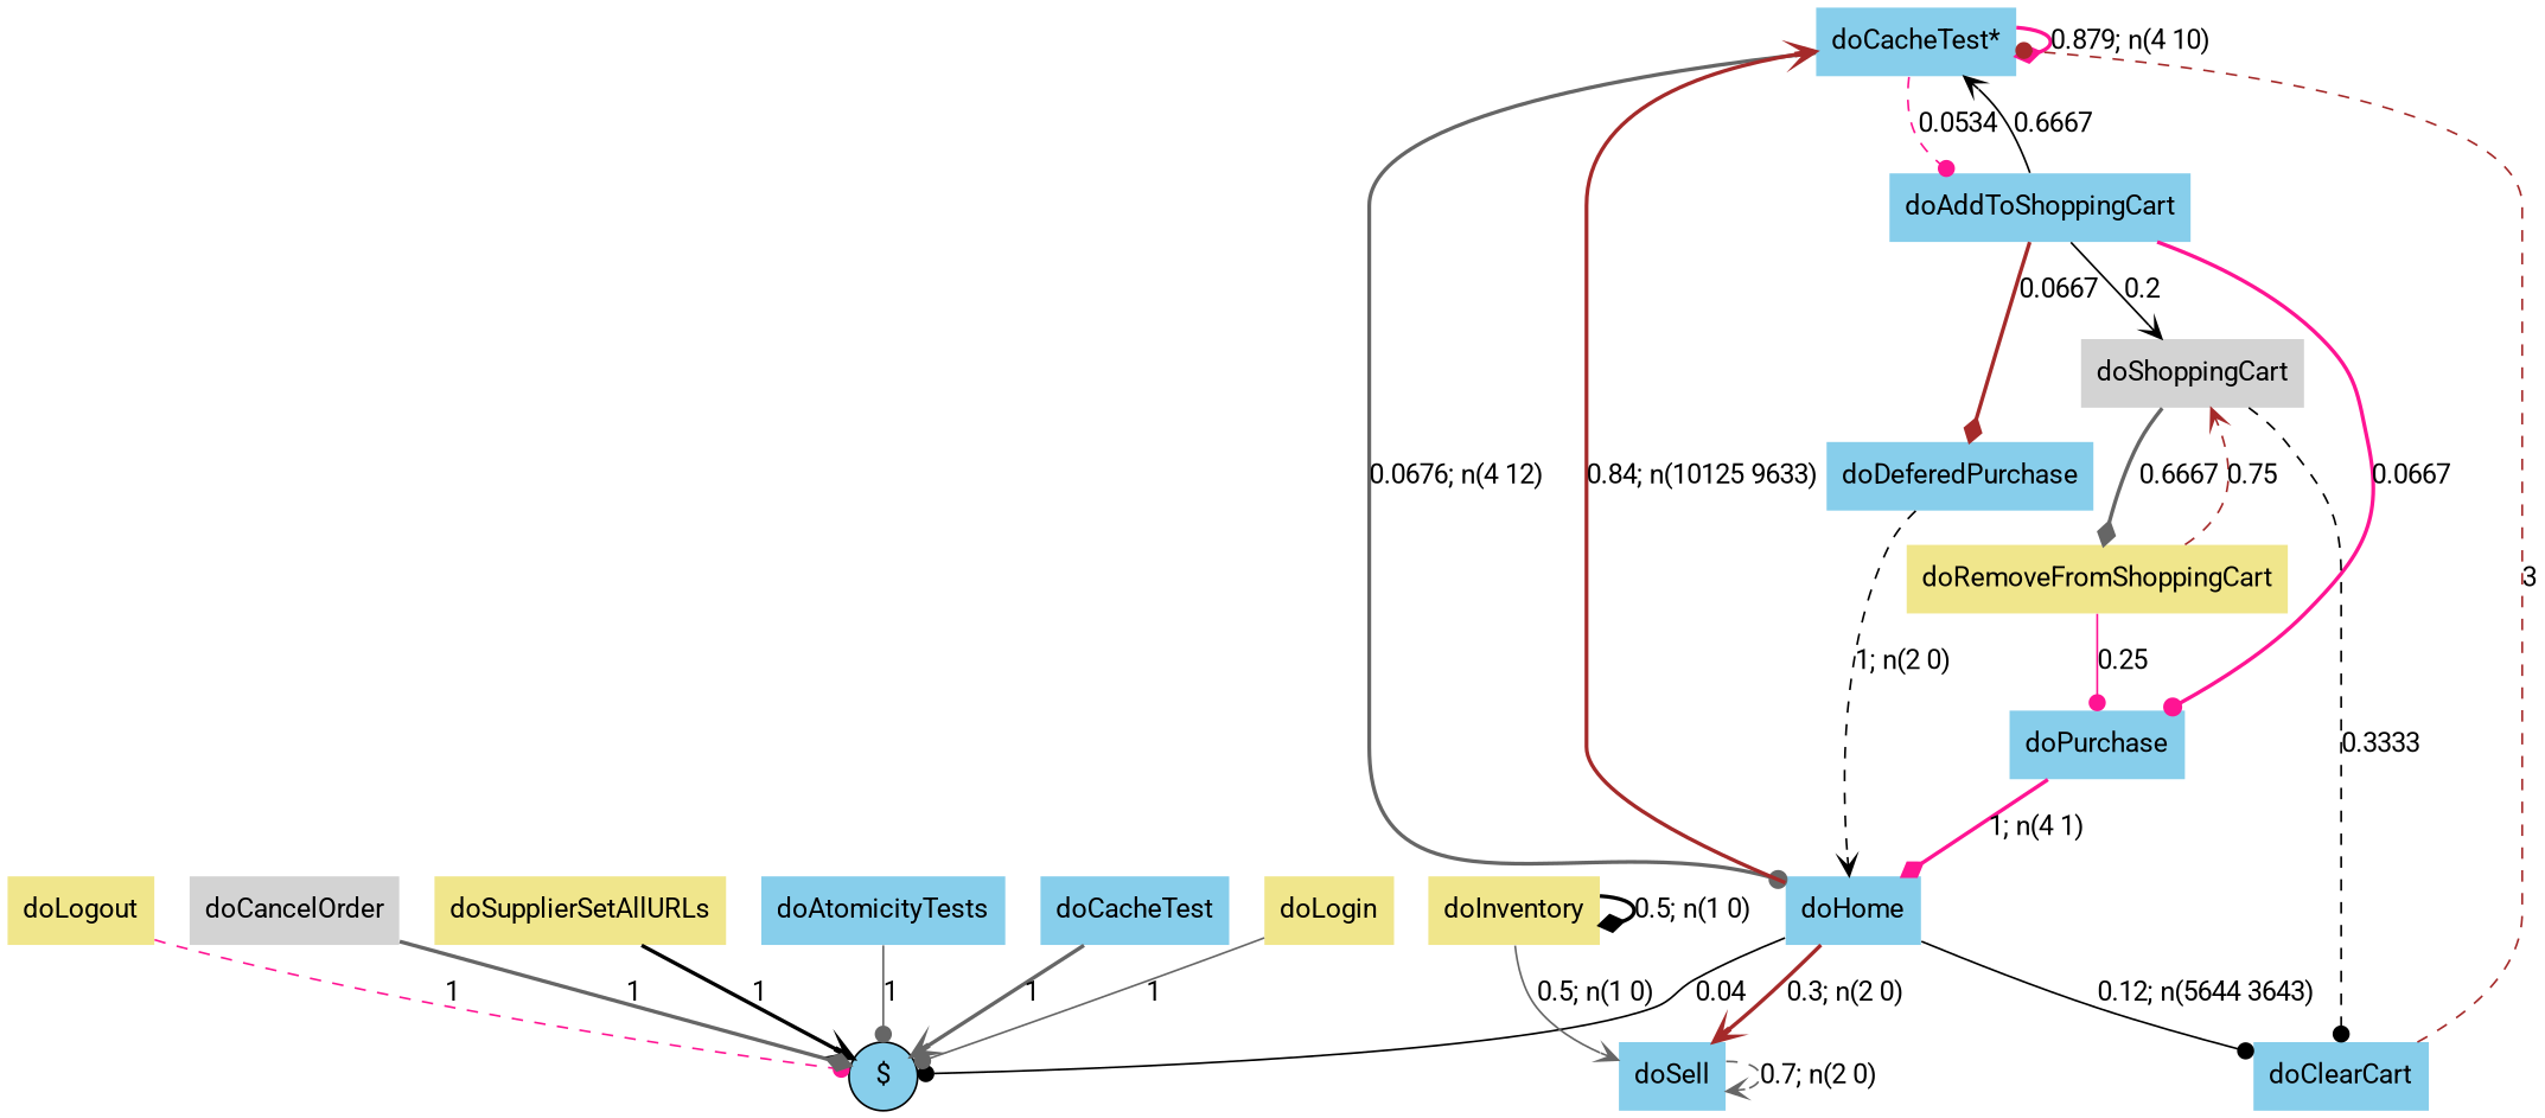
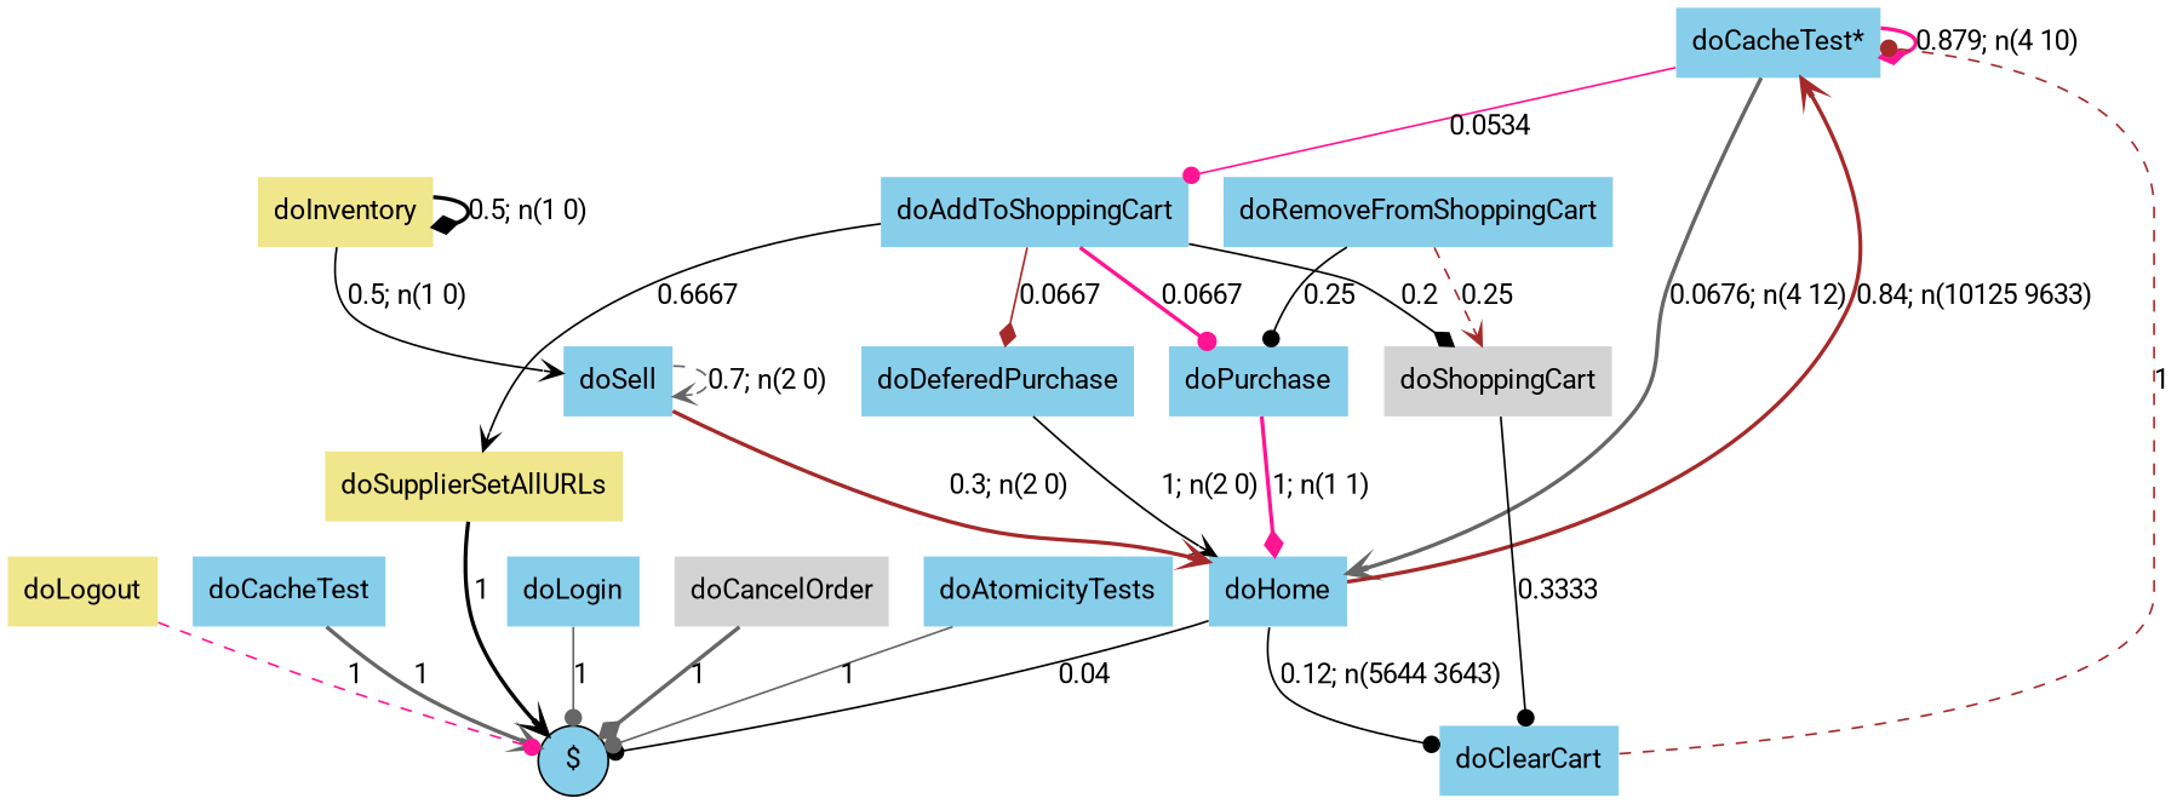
  digraph {
    fontname=Roboto
    node [fillcolor=skyblue fontname=Roboto shape=none style=filled]
    edge [arrowhead=vee color=black fontname=Roboto style=bold]
    n1 [label="doCacheTest*"]
    n2 [label=doAddToShoppingCart]
    n3 [label=doHome]
    n4 [label=doDeferedPurchase]
    n5 [fillcolor=lightgrey label=doShoppingCart]
    n6 [label=doPurchase]
    "$" [shape=circle]
    n8 [label=doClearCart]
    n9 [fillcolor=khaki label=doSupplierSetAllURLs]
    n10 [label=doAtomicityTests]
    n11 [label=doCacheTest]
-   n12 [fillcolor=khaki label=doLogin]
-   n13 [fillcolor=khaki label=doRemoveFromShoppingCart]
+   n12 [label=doLogin]
+   n13 [label=doRemoveFromShoppingCart]
    n14 [fillcolor=khaki label=doInventory]
    n15 [label=doSell]
    n16 [fillcolor=khaki label=doLogout]
    n17 [fillcolor=lightgrey label=doCancelOrder]
    n1 -> n1 [arrowhead=diamond color=deeppink label="0.879; n(4 10)"]
-   n1 -> n2 [arrowhead=dot color=deeppink label=0.0534 style=dashed]
-   n1 -> n3 [arrowhead=dot color=gray40 label="0.0676; n(4 12)"]
-   n2 -> n1 [label=0.6667 style=solid]
-   n2 -> n4 [arrowhead=diamond color=brown label=0.0667]
-   n2 -> n5 [label=0.2 style=solid]
+   n1 -> n2 [arrowhead=dot color=deeppink label=0.0534 style=solid]
+   n1 -> n3 [color=gray40 label="0.0676; n(4 12)"]
+   n2 -> n9 [label=0.6667 style=solid]
+   n2 -> n4 [arrowhead=diamond color=brown label=0.0667 style=solid]
+   n2 -> n5 [arrowhead=diamond label=0.2 style=solid]
    n2 -> n6 [arrowhead=dot color=deeppink label=0.0667]
    n3 -> n1 [color=brown label="0.84; n(10125 9633)"]
    n3 -> "$" [arrowhead=dot label=0.04 style=solid]
    n3 -> n8 [arrowhead=dot label="0.12; n(5644 3643)" style=solid]
-   n4 -> n3 [label="1; n(2 0)" style=dashed]
-   n5 -> n8 [arrowhead=dot label=0.3333 style=dashed]
-   n5 -> n13 [arrowhead=diamond color=gray40 label=0.6667]
-   n6 -> n3 [arrowhead=diamond color=deeppink label="1; n(4 1)"]
-   n8 -> n1 [arrowhead=dot color=brown label=3 style=dashed]
+   n4 -> n3 [label="1; n(2 0)" style=solid]
+   n5 -> n8 [arrowhead=dot label=0.3333 style=solid]
+   n6 -> n3 [arrowhead=diamond color=deeppink label="1; n(1 1)"]
+   n8 -> n1 [arrowhead=dot color=brown label=1 style=dashed]
    n9 -> "$" [label=1]
    n10 -> "$" [arrowhead=dot color=gray40 label=1 style=solid]
    n11 -> "$" [color=gray40 label=1]
    n12 -> "$" [arrowhead=dot color=gray40 label=1 style=solid]
-   n13 -> n5 [color=brown label=0.75 style=dashed]
-   n13 -> n6 [arrowhead=dot color=deeppink label=0.25 style=solid]
+   n13 -> n5 [color=brown label=0.25 style=dashed]
+   n13 -> n6 [arrowhead=dot label=0.25 style=solid]
    n14 -> n14 [arrowhead=diamond label="0.5; n(1 0)"]
-   n14 -> n15 [color=gray40 label="0.5; n(1 0)" style=solid]
-   n3 -> n15 [color=brown label="0.3; n(2 0)"]
+   n14 -> n15 [label="0.5; n(1 0)" style=solid]
+   n15 -> n3 [color=brown label="0.3; n(2 0)"]
    n15 -> n15 [color=gray40 label="0.7; n(2 0)" style=dashed]
    n16 -> "$" [arrowhead=dot color=deeppink label=1 style=dashed]
    n17 -> "$" [arrowhead=diamond color=gray40 label=1]
  }
